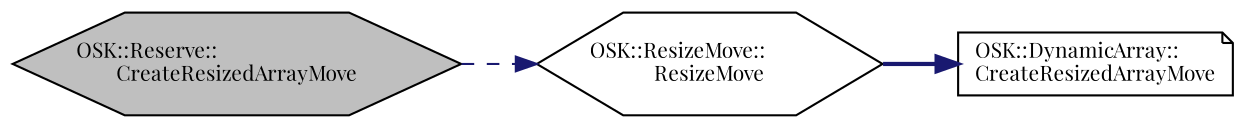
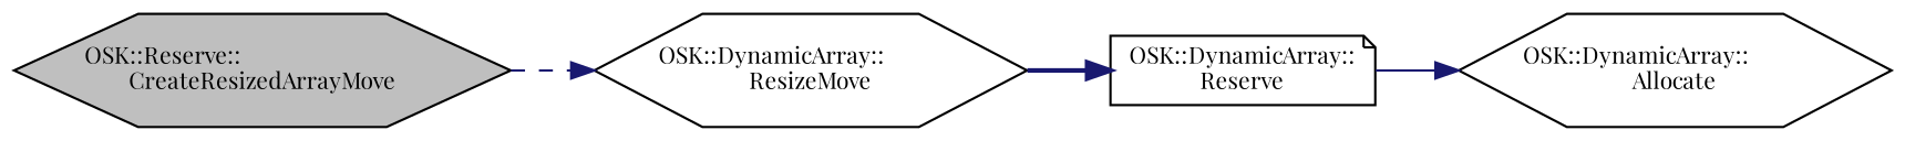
  digraph {
    fontname="Playfair Display"
    rankdir=LR
    node [color=black fillcolor=white fontname="Playfair Display" fontsize=10 shape=hexagon style=filled]
    edge [color=midnightblue fontname="Playfair Display" fontsize=10 labelfontname=Helvetica labelfontsize=10]
    n1 [fillcolor=grey75 fontcolor=black height=0.2 label="OSK::Reserve::\lCreateResizedArrayMove" width=0.4]
-   n2 [height=0.2 label="OSK::ResizeMove::\lResizeMove" width=0.4]
-   n3 [height=0.2 label="OSK::DynamicArray::\lCreateResizedArrayMove" shape=note width=0.4]
+   n2 [height=0.2 label="OSK::DynamicArray::\lResizeMove" width=0.4]
+   n3 [height=0.2 label="OSK::DynamicArray::\lReserve" shape=note width=0.4]
+   n4 [height=0.2 label="OSK::DynamicArray::\lAllocate" width=0.4]
    n1 -> n2 [style=dashed]
    n2 -> n3 [style=bold]
+   n3 -> n4 [style=solid]
  }
